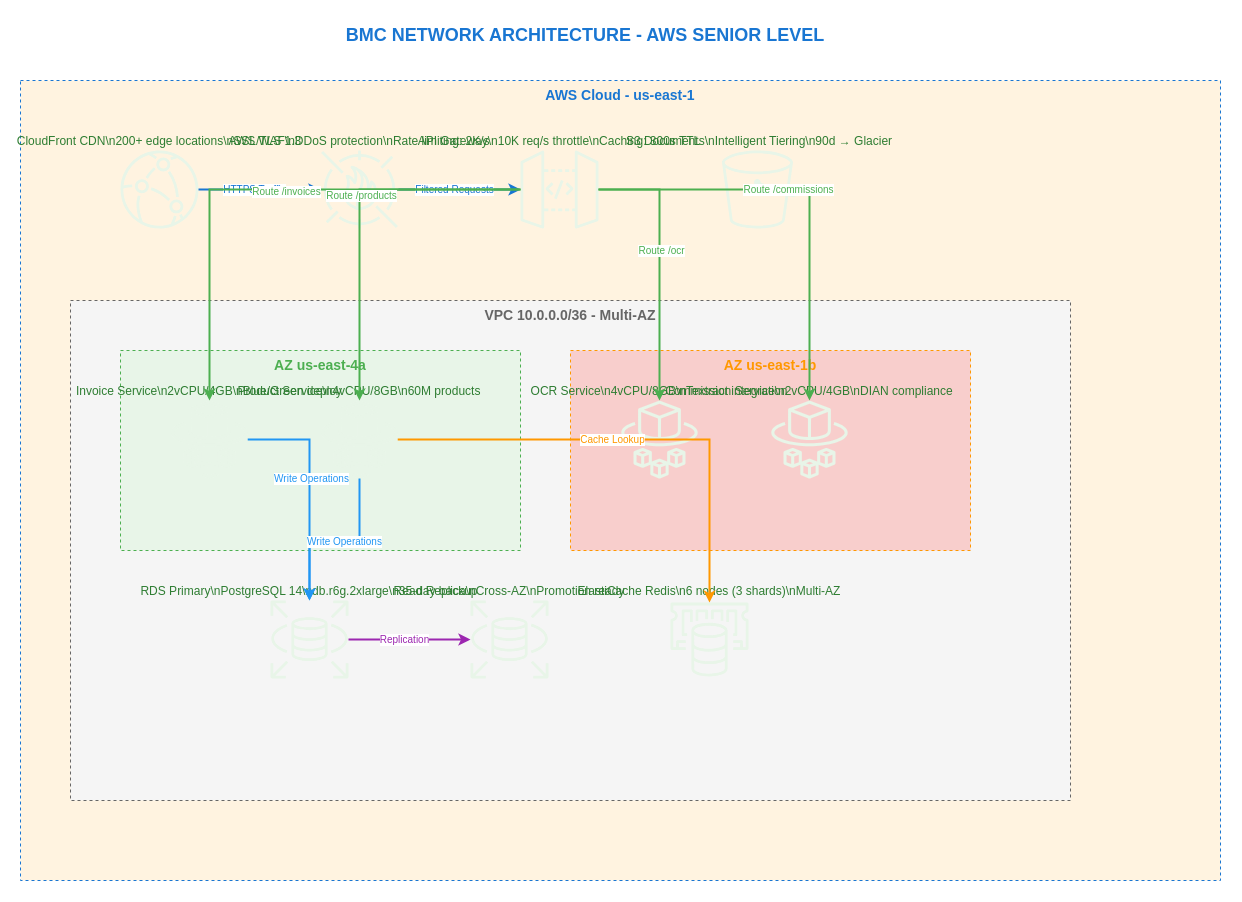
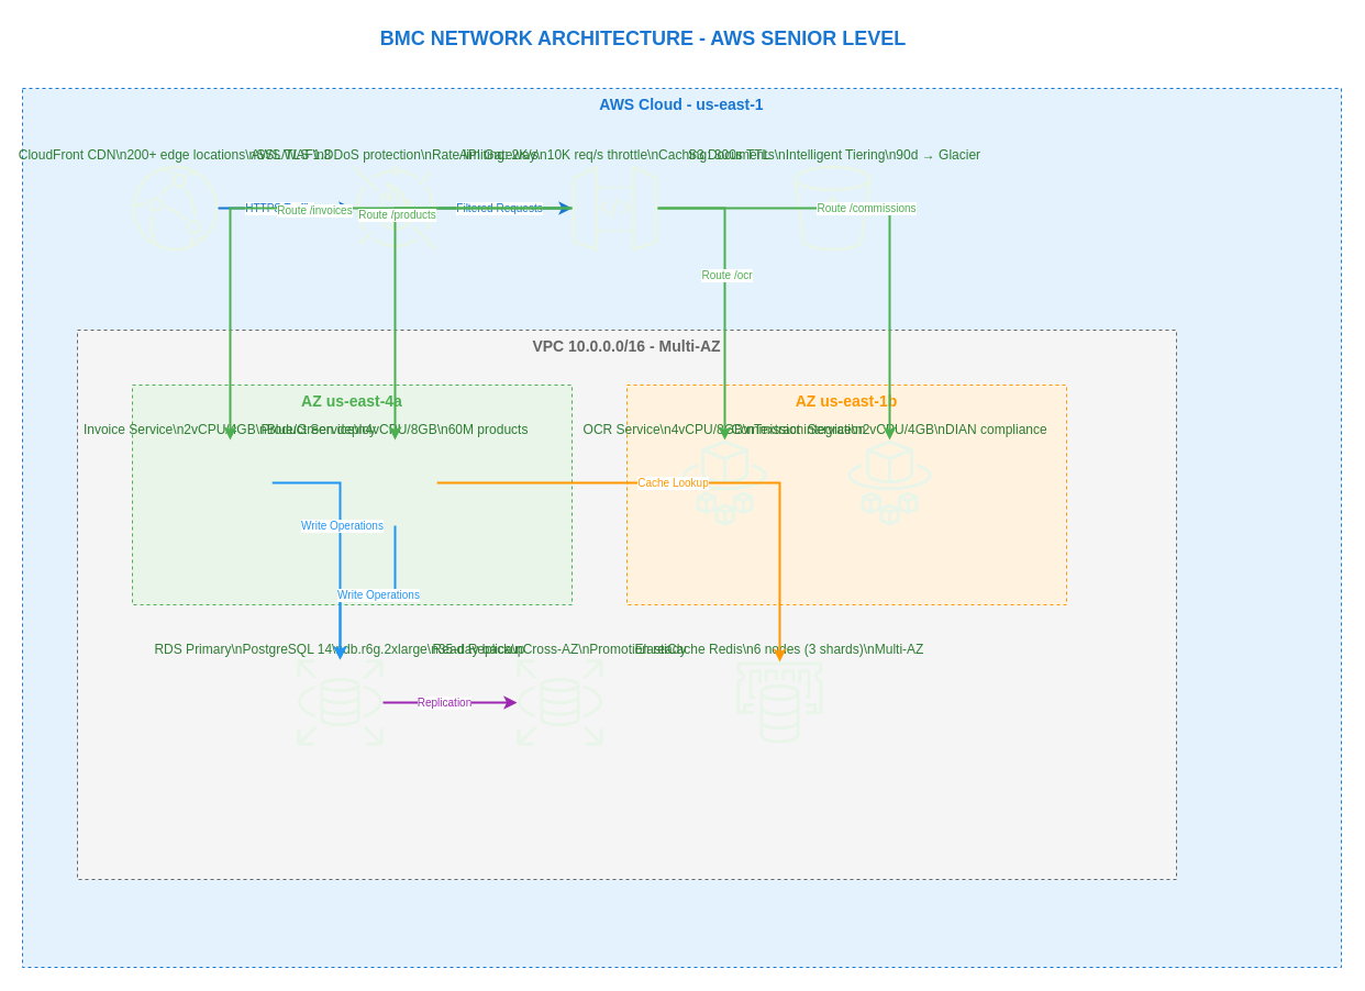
  <mxCell id="0" />
  <mxCell id="1" parent="0" />
  <mxCell id="2" value="BMC NETWORK ARCHITECTURE - AWS SENIOR LEVEL" style="text;html=1;strokeColor=none;fillColor=none;align=center;verticalAlign=middle;whiteSpace=wrap;rounded=0;fontSize=18;fontStyle=1;fontColor=#1976D2;" vertex="1" parent="1"><mxGeometry x="285" y="20" width="600" height="30" as="geometry" /></mxCell>
- <mxCell id="3" value="AWS Cloud - us-east-1" style="fillColor=#fff3e0;strokeColor=#1976D2;dashed=1;verticalAlign=top;fontStyle=1;fontSize=14;fontColor=#1976D2;" vertex="1" parent="1"><mxGeometry x="20" y="80" width="1200" height="800" as="geometry" /></mxCell>
+ <mxCell id="3" value="AWS Cloud - us-east-1" style="fillColor=#E3F2FD;strokeColor=#1976D2;dashed=1;verticalAlign=top;fontStyle=1;fontSize=14;fontColor=#1976D2;" vertex="1" parent="1"><mxGeometry x="20" y="80" width="1200" height="800" as="geometry" /></mxCell>
  <mxCell id="4" value="CloudFront CDN\n200+ edge locations\nSSL/TLS 1.3" style="shape=mxgraph.aws4.cloudfront;labelPosition=bottom;verticalLabelPosition=top;align=center;verticalAlign=bottom;fillColor=#E8F5E8;strokeColor=#4CAF50;fontColor=#2E7D32;" vertex="1" parent="1"><mxGeometry x="120" y="150" width="78" height="78" as="geometry" /></mxCell>
  <mxCell id="5" value="AWS WAF\nDDoS protection\nRate limiting: 2K/s" style="shape=mxgraph.aws4.waf;labelPosition=bottom;verticalLabelPosition=top;align=center;verticalAlign=bottom;fillColor=#E8F5E8;strokeColor=#4CAF50;fontColor=#2E7D32;" vertex="1" parent="1"><mxGeometry x="320" y="150" width="78" height="78" as="geometry" /></mxCell>
  <mxCell id="6" value="API Gateway\n10K req/s throttle\nCaching: 300s TTL" style="shape=mxgraph.aws4.api_gateway;labelPosition=bottom;verticalLabelPosition=top;align=center;verticalAlign=bottom;fillColor=#E8F5E8;strokeColor=#4CAF50;fontColor=#2E7D32;" vertex="1" parent="1"><mxGeometry x="520" y="150" width="78" height="78" as="geometry" /></mxCell>
- <mxCell id="7" value="VPC 10.0.0.0/36 - Multi-AZ" style="fillColor=#F5F5F5;strokeColor=#666666;dashed=1;verticalAlign=top;fontStyle=1;fontSize=14;fontColor=#666666;" vertex="1" parent="1"><mxGeometry x="70" y="300" width="1000" height="500" as="geometry" /></mxCell>
+ <mxCell id="7" value="VPC 10.0.0.0/16 - Multi-AZ" style="fillColor=#F5F5F5;strokeColor=#666666;dashed=1;verticalAlign=top;fontStyle=1;fontSize=14;fontColor=#666666;" vertex="1" parent="1"><mxGeometry x="70" y="300" width="1000" height="500" as="geometry" /></mxCell>
  <mxCell id="8" value="AZ us-east-4a" style="fillColor=#E8F5E8;strokeColor=#4CAF50;dashed=1;verticalAlign=top;fontStyle=1;fontSize=14;fontColor=#4CAF50;" vertex="1" parent="1"><mxGeometry x="120" y="350" width="400" height="200" as="geometry" /></mxCell>
  <mxCell id="9" value="Invoice Service\n2vCPU/4GB\nBlue/Green deploy" style="shape=mxgraph.aws4.fargate;labelPosition=bottom;verticalLabelPosition=top;align=center;verticalAlign=bottom;fillColor=#E8F5E8;strokeColor=#4CAF50;fontColor=#2E7D32;" vertex="1" parent="1"><mxGeometry x="170" y="400" width="78" height="78" as="geometry" /></mxCell>
  <mxCell id="10" value="Product Service\n4vCPU/8GB\n60M products" style="shape=mxgraph.aws4.fargate;labelPosition=bottom;verticalLabelPosition=top;align=center;verticalAlign=bottom;fillColor=#E8F5E8;strokeColor=#4CAF50;fontColor=#2E7D32;" vertex="1" parent="1"><mxGeometry x="320" y="400" width="78" height="78" as="geometry" /></mxCell>
- <mxCell id="11" value="AZ us-east-1b" style="fillColor=#f8cecc;strokeColor=#FF9800;dashed=1;verticalAlign=top;fontStyle=1;fontSize=14;fontColor=#FF9800;" vertex="1" parent="1"><mxGeometry x="570" y="350" width="400" height="200" as="geometry" /></mxCell>
+ <mxCell id="11" value="AZ us-east-1b" style="fillColor=#FFF3E0;strokeColor=#FF9800;dashed=1;verticalAlign=top;fontStyle=1;fontSize=14;fontColor=#FF9800;" vertex="1" parent="1"><mxGeometry x="570" y="350" width="400" height="200" as="geometry" /></mxCell>
  <mxCell id="12" value="OCR Service\n4vCPU/8GB\nTextract integration" style="shape=mxgraph.aws4.fargate;labelPosition=bottom;verticalLabelPosition=top;align=center;verticalAlign=bottom;fillColor=#E8F5E8;strokeColor=#4CAF50;fontColor=#2E7D32;" vertex="1" parent="1"><mxGeometry x="620" y="400" width="78" height="78" as="geometry" /></mxCell>
  <mxCell id="13" value="Commission Service\n2vCPU/4GB\nDIAN compliance" style="shape=mxgraph.aws4.fargate;labelPosition=bottom;verticalLabelPosition=top;align=center;verticalAlign=bottom;fillColor=#E8F5E8;strokeColor=#4CAF50;fontColor=#2E7D32;" vertex="1" parent="1"><mxGeometry x="770" y="400" width="78" height="78" as="geometry" /></mxCell>
  <mxCell id="14" value="RDS Primary\nPostgreSQL 14\ndb.r6g.2xlarge\n35-day backup" style="shape=mxgraph.aws4.rds;labelPosition=bottom;verticalLabelPosition=top;align=center;verticalAlign=bottom;fillColor=#E8F5E8;strokeColor=#4CAF50;fontColor=#2E7D32;" vertex="1" parent="1"><mxGeometry x="270" y="600" width="78" height="78" as="geometry" /></mxCell>
  <mxCell id="15" value="Read Replica\nCross-AZ\nPromotion ready" style="shape=mxgraph.aws4.rds;labelPosition=bottom;verticalLabelPosition=top;align=center;verticalAlign=bottom;fillColor=#E8F5E8;strokeColor=#4CAF50;fontColor=#2E7D32;" vertex="1" parent="1"><mxGeometry x="470" y="600" width="78" height="78" as="geometry" /></mxCell>
  <mxCell id="16" value="S3 Documents\nIntelligent Tiering\n90d → Glacier" style="shape=mxgraph.aws4.s3;labelPosition=bottom;verticalLabelPosition=top;align=center;verticalAlign=bottom;fillColor=#E8F5E8;strokeColor=#4CAF50;fontColor=#2E7D32;" vertex="1" parent="1"><mxGeometry x="720" y="150" width="78" height="78" as="geometry" /></mxCell>
  <mxCell id="17" value="ElastiCache Redis\n6 nodes (3 shards)\nMulti-AZ" style="shape=mxgraph.aws4.elasticache;labelPosition=bottom;verticalLabelPosition=top;align=center;verticalAlign=bottom;fillColor=#E8F5E8;strokeColor=#4CAF50;fontColor=#2E7D32;" vertex="1" parent="1"><mxGeometry x="670" y="600" width="78" height="78" as="geometry" /></mxCell>
  <mxCell id="18" style="edgeStyle=orthogonalEdgeStyle;rounded=0;orthogonalLoop=1;jettySize=auto;html=1;strokeColor=#1976D2;strokeWidth=2;fontColor=#1976D2;" edge="1" parent="1" source="4" target="5"><mxGeometry relative="1" as="geometry"><mxPoint x="0" y="-10" as="offset" /><Array as="points" /></mxGeometry></mxCell>
  <mxCell id="19" value="HTTPS Traffic" style="edgeLabel;html=1;align=center;verticalAlign=middle;resizable=0;points=[];fontSize=10;fontColor=#1976D2;" vertex="1" connectable="0" parent="18"><mxGeometry x="-0.1" y="1" relative="1" as="geometry"><mxPoint as="offset" /></mxGeometry></mxCell>
  <mxCell id="20" style="edgeStyle=orthogonalEdgeStyle;rounded=0;orthogonalLoop=1;jettySize=auto;html=1;strokeColor=#1976D2;strokeWidth=2;fontColor=#1976D2;" edge="1" parent="1" source="5" target="6"><mxGeometry relative="1" as="geometry"><mxPoint x="0" y="-10" as="offset" /><Array as="points" /></mxGeometry></mxCell>
  <mxCell id="21" value="Filtered Requests" style="edgeLabel;html=1;align=center;verticalAlign=middle;resizable=0;points=[];fontSize=10;fontColor=#1976D2;" vertex="1" connectable="0" parent="20"><mxGeometry x="-0.1" y="1" relative="1" as="geometry"><mxPoint as="offset" /></mxGeometry></mxCell>
  <mxCell id="22" style="edgeStyle=orthogonalEdgeStyle;rounded=0;orthogonalLoop=1;jettySize=auto;html=1;strokeColor=#4CAF50;strokeWidth=2;fontColor=#4CAF50;" edge="1" parent="1" source="6" target="9"><mxGeometry relative="1" as="geometry"><mxPoint x="0" y="-10" as="offset" /><Array as="points" /></mxGeometry></mxCell>
  <mxCell id="23" value="Route /invoices" style="edgeLabel;html=1;align=center;verticalAlign=middle;resizable=0;points=[];fontSize=10;fontColor=#4CAF50;" vertex="1" connectable="0" parent="22"><mxGeometry x="-0.1" y="1" relative="1" as="geometry"><mxPoint as="offset" /></mxGeometry></mxCell>
  <mxCell id="24" style="edgeStyle=orthogonalEdgeStyle;rounded=0;orthogonalLoop=1;jettySize=auto;html=1;strokeColor=#4CAF50;strokeWidth=2;fontColor=#4CAF50;" edge="1" parent="1" source="6" target="10"><mxGeometry relative="1" as="geometry"><mxPoint x="0" y="-10" as="offset" /><Array as="points" /></mxGeometry></mxCell>
  <mxCell id="25" value="Route /products" style="edgeLabel;html=1;align=center;verticalAlign=middle;resizable=0;points=[];fontSize=10;fontColor=#4CAF50;" vertex="1" connectable="0" parent="24"><mxGeometry x="-0.1" y="1" relative="1" as="geometry"><mxPoint as="offset" /></mxGeometry></mxCell>
  <mxCell id="26" style="edgeStyle=orthogonalEdgeStyle;rounded=0;orthogonalLoop=1;jettySize=auto;html=1;strokeColor=#4CAF50;strokeWidth=2;fontColor=#4CAF50;" edge="1" parent="1" source="6" target="12"><mxGeometry relative="1" as="geometry"><mxPoint x="0" y="-10" as="offset" /><Array as="points" /></mxGeometry></mxCell>
  <mxCell id="27" value="Route /ocr" style="edgeLabel;html=1;align=center;verticalAlign=middle;resizable=0;points=[];fontSize=10;fontColor=#4CAF50;" vertex="1" connectable="0" parent="26"><mxGeometry x="-0.1" y="1" relative="1" as="geometry"><mxPoint as="offset" /></mxGeometry></mxCell>
  <mxCell id="28" style="edgeStyle=orthogonalEdgeStyle;rounded=0;orthogonalLoop=1;jettySize=auto;html=1;strokeColor=#4CAF50;strokeWidth=2;fontColor=#4CAF50;" edge="1" parent="1" source="6" target="13"><mxGeometry relative="1" as="geometry"><mxPoint x="0" y="-10" as="offset" /><Array as="points" /></mxGeometry></mxCell>
  <mxCell id="29" value="Route /commissions" style="edgeLabel;html=1;align=center;verticalAlign=middle;resizable=0;points=[];fontSize=10;fontColor=#4CAF50;" vertex="1" connectable="0" parent="28"><mxGeometry x="-0.1" y="1" relative="1" as="geometry"><mxPoint as="offset" /></mxGeometry></mxCell>
  <mxCell id="30" style="edgeStyle=orthogonalEdgeStyle;rounded=0;orthogonalLoop=1;jettySize=auto;html=1;strokeColor=#2196F3;strokeWidth=2;fontColor=#2196F3;" edge="1" parent="1" source="9" target="14"><mxGeometry relative="1" as="geometry"><mxPoint x="0" y="-10" as="offset" /><Array as="points" /></mxGeometry></mxCell>
  <mxCell id="31" value="Write Operations" style="edgeLabel;html=1;align=center;verticalAlign=middle;resizable=0;points=[];fontSize=10;fontColor=#2196F3;" vertex="1" connectable="0" parent="30"><mxGeometry x="-0.1" y="1" relative="1" as="geometry"><mxPoint as="offset" /></mxGeometry></mxCell>
  <mxCell id="32" style="edgeStyle=orthogonalEdgeStyle;rounded=0;orthogonalLoop=1;jettySize=auto;html=1;strokeColor=#2196F3;strokeWidth=2;fontColor=#2196F3;" edge="1" parent="1" source="10" target="14"><mxGeometry relative="1" as="geometry"><mxPoint x="0" y="-10" as="offset" /><Array as="points" /></mxGeometry></mxCell>
  <mxCell id="33" value="Write Operations" style="edgeLabel;html=1;align=center;verticalAlign=middle;resizable=0;points=[];fontSize=10;fontColor=#2196F3;" vertex="1" connectable="0" parent="32"><mxGeometry x="-0.1" y="1" relative="1" as="geometry"><mxPoint as="offset" /></mxGeometry></mxCell>
  <mxCell id="34" style="edgeStyle=orthogonalEdgeStyle;rounded=0;orthogonalLoop=1;jettySize=auto;html=1;strokeColor=#FF9800;strokeWidth=2;fontColor=#FF9800;" edge="1" parent="1" source="10" target="17"><mxGeometry relative="1" as="geometry"><mxPoint x="0" y="-10" as="offset" /><Array as="points" /></mxGeometry></mxCell>
  <mxCell id="35" value="Cache Lookup" style="edgeLabel;html=1;align=center;verticalAlign=middle;resizable=0;points=[];fontSize=10;fontColor=#FF9800;" vertex="1" connectable="0" parent="34"><mxGeometry x="-0.1" y="1" relative="1" as="geometry"><mxPoint as="offset" /></mxGeometry></mxCell>
  <mxCell id="36" style="edgeStyle=orthogonalEdgeStyle;rounded=0;orthogonalLoop=1;jettySize=auto;html=1;strokeColor=#9C27B0;strokeWidth=2;fontColor=#9C27B0;" edge="1" parent="1" source="14" target="15"><mxGeometry relative="1" as="geometry"><mxPoint x="0" y="-10" as="offset" /><Array as="points" /></mxGeometry></mxCell>
  <mxCell id="37" value="Replication" style="edgeLabel;html=1;align=center;verticalAlign=middle;resizable=0;points=[];fontSize=10;fontColor=#9C27B0;" vertex="1" connectable="0" parent="36"><mxGeometry x="-0.1" y="1" relative="1" as="geometry"><mxPoint as="offset" /></mxGeometry></mxCell>
